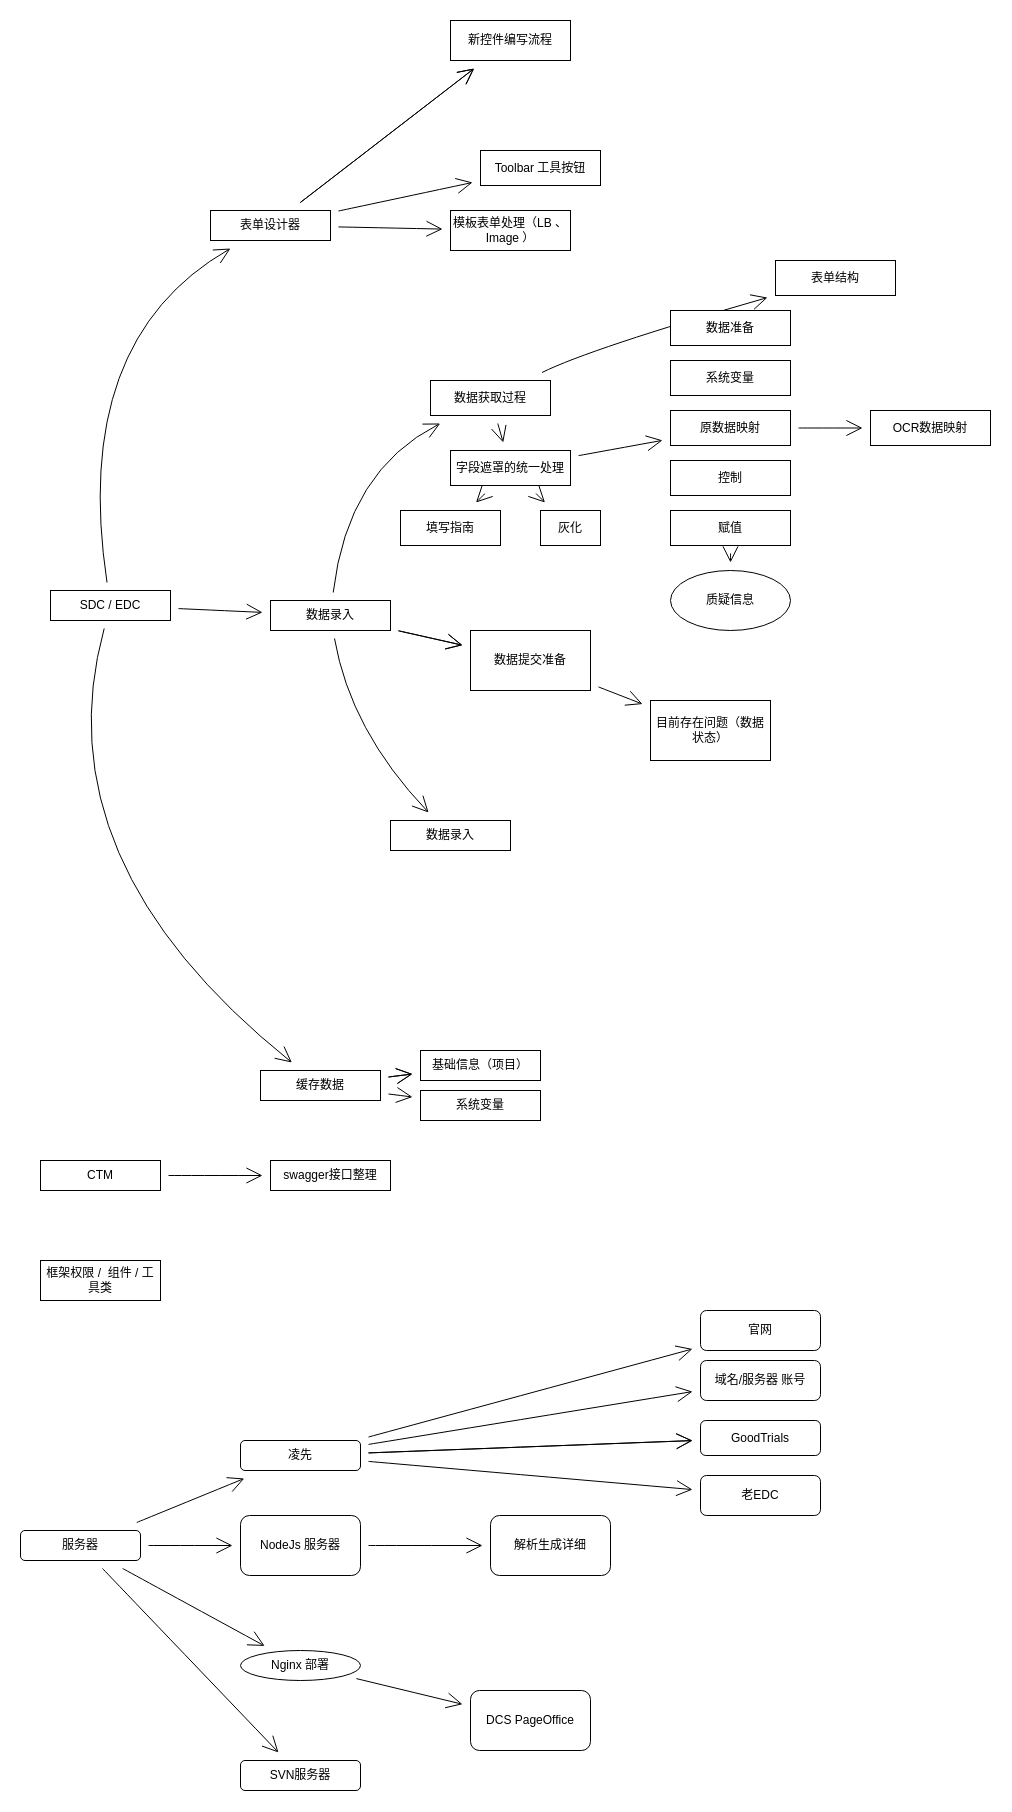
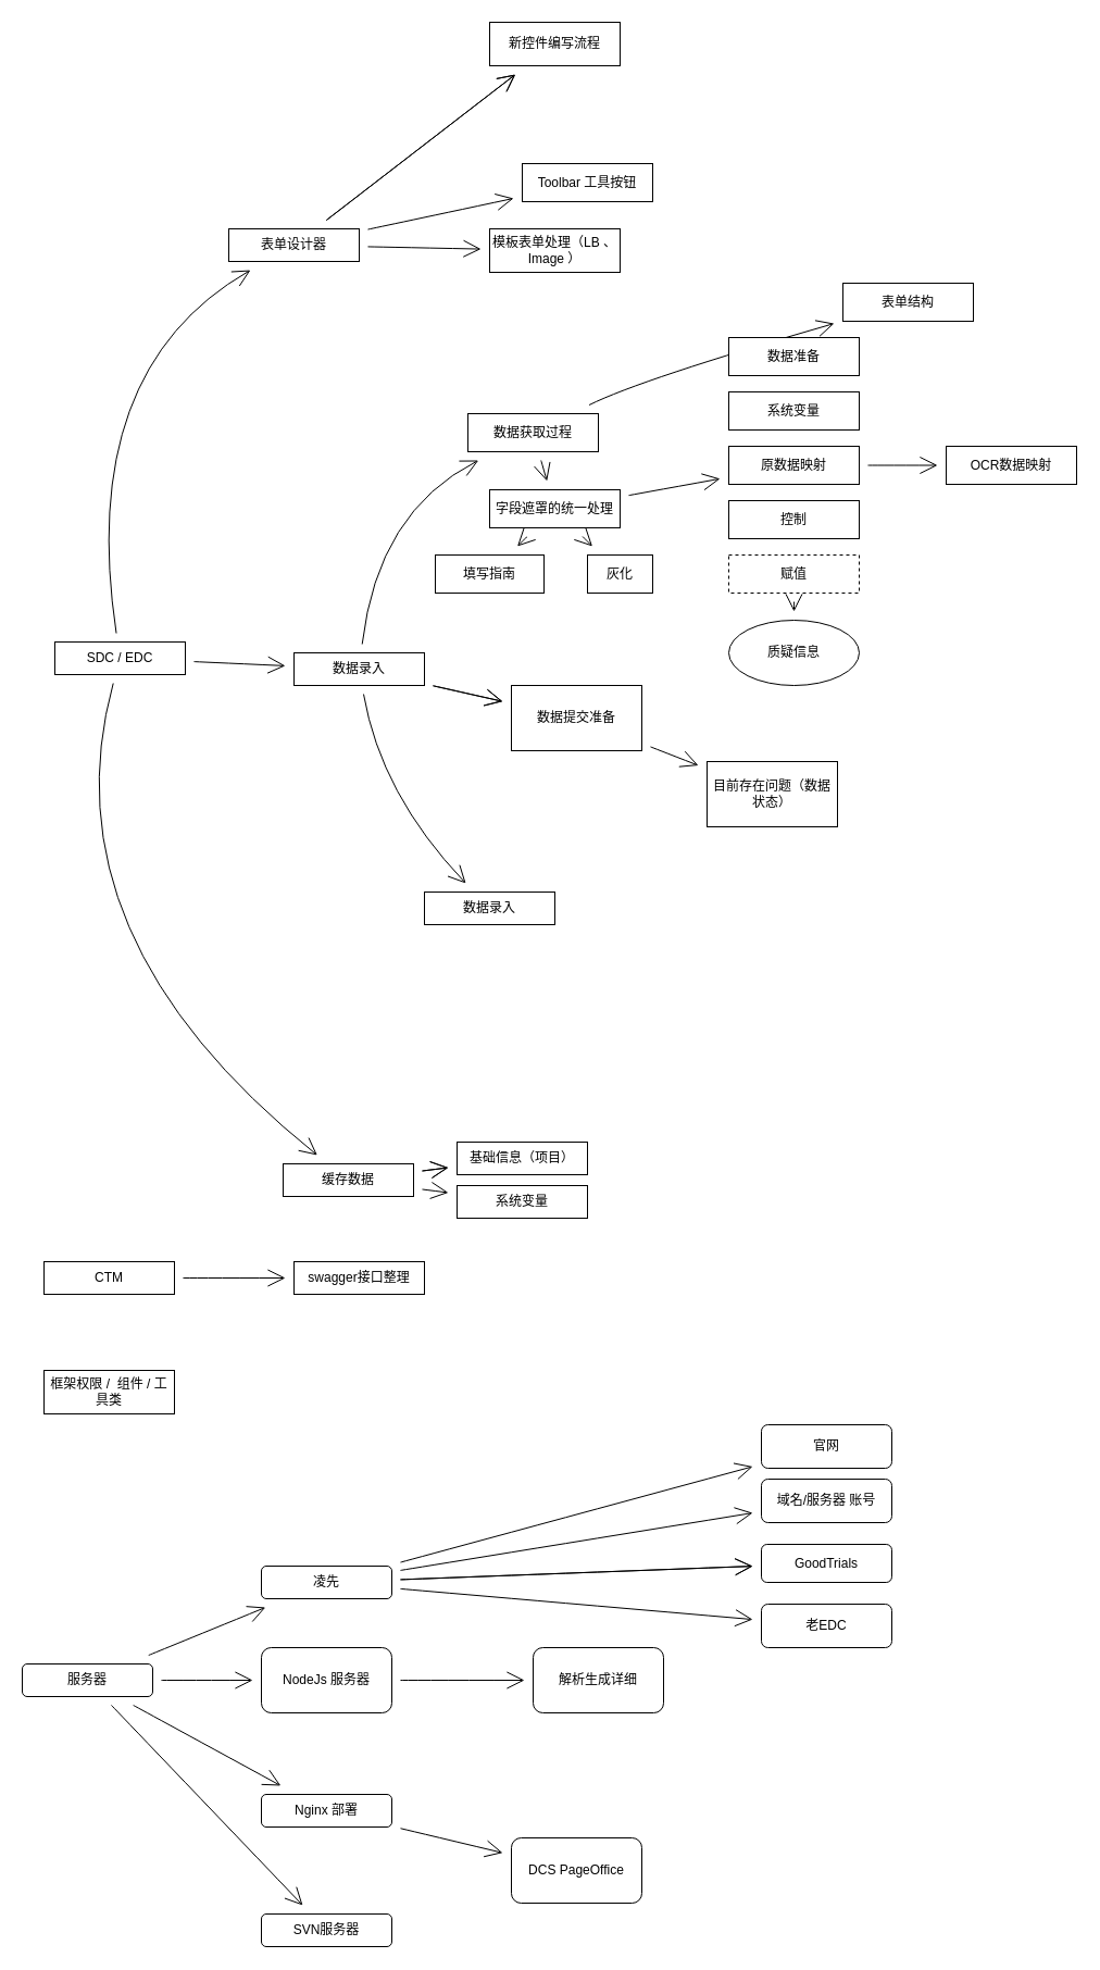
  <mxCell id="0" />
  <mxCell id="1" parent="0" />
  <mxCell id="2" value="" style="edgeStyle=none;curved=1;rounded=0;orthogonalLoop=1;jettySize=auto;html=1;endArrow=open;startSize=14;endSize=14;sourcePerimeterSpacing=8;targetPerimeterSpacing=8;" edge="1" parent="1" source="5" target="10"><mxGeometry relative="1" as="geometry"><Array as="points"><mxPoint x="70" y="340" /></Array></mxGeometry></mxCell>
  <mxCell id="3" value="" style="edgeStyle=none;curved=1;rounded=0;orthogonalLoop=1;jettySize=auto;html=1;endArrow=open;startSize=14;endSize=14;sourcePerimeterSpacing=8;targetPerimeterSpacing=8;" edge="1" parent="1" source="5" target="15"><mxGeometry relative="1" as="geometry" /></mxCell>
  <mxCell id="4" value="" style="edgeStyle=none;curved=1;rounded=0;orthogonalLoop=1;jettySize=auto;html=1;endArrow=open;startSize=14;endSize=14;sourcePerimeterSpacing=8;targetPerimeterSpacing=8;" edge="1" parent="1" source="5" target="50"><mxGeometry relative="1" as="geometry"><Array as="points"><mxPoint x="40" y="860" /></Array></mxGeometry></mxCell>
  <mxCell id="5" value="SDC / EDC" style="rounded=0;whiteSpace=wrap;html=1;hachureGap=4;pointerEvents=0;" vertex="1" parent="1"><mxGeometry x="50" y="590" width="120" height="30" as="geometry" /></mxCell>
  <mxCell id="6" value="" style="edgeStyle=none;curved=1;rounded=0;orthogonalLoop=1;jettySize=auto;html=1;endArrow=open;startSize=14;endSize=14;sourcePerimeterSpacing=8;targetPerimeterSpacing=8;" edge="1" parent="1" source="10" target="36"><mxGeometry relative="1" as="geometry" /></mxCell>
  <mxCell id="7" value="" style="edgeStyle=none;curved=1;rounded=0;orthogonalLoop=1;jettySize=auto;html=1;endArrow=open;startSize=14;endSize=14;sourcePerimeterSpacing=8;targetPerimeterSpacing=8;" edge="1" parent="1" source="10" target="36"><mxGeometry relative="1" as="geometry" /></mxCell>
  <mxCell id="8" value="" style="edgeStyle=none;curved=1;rounded=0;orthogonalLoop=1;jettySize=auto;html=1;endArrow=open;startSize=14;endSize=14;sourcePerimeterSpacing=8;targetPerimeterSpacing=8;" edge="1" parent="1" source="10" target="43"><mxGeometry relative="1" as="geometry" /></mxCell>
  <mxCell id="9" value="" style="edgeStyle=none;curved=1;rounded=0;orthogonalLoop=1;jettySize=auto;html=1;endArrow=open;startSize=14;endSize=14;sourcePerimeterSpacing=8;targetPerimeterSpacing=8;" edge="1" parent="1" source="10" target="68"><mxGeometry relative="1" as="geometry" /></mxCell>
  <mxCell id="10" value="表单设计器" style="rounded=0;whiteSpace=wrap;html=1;hachureGap=4;pointerEvents=0;" vertex="1" parent="1"><mxGeometry x="210" y="210" width="120" height="30" as="geometry" /></mxCell>
  <mxCell id="11" value="" style="edgeStyle=none;curved=1;rounded=0;orthogonalLoop=1;jettySize=auto;html=1;endArrow=open;startSize=14;endSize=14;sourcePerimeterSpacing=8;targetPerimeterSpacing=8;" edge="1" parent="1" source="15" target="39"><mxGeometry relative="1" as="geometry"><Array as="points"><mxPoint x="347" y="470" /></Array></mxGeometry></mxCell>
  <mxCell id="12" value="" style="edgeStyle=none;curved=1;rounded=0;orthogonalLoop=1;jettySize=auto;html=1;endArrow=open;startSize=14;endSize=14;sourcePerimeterSpacing=8;targetPerimeterSpacing=8;" edge="1" parent="1" source="15" target="41"><mxGeometry relative="1" as="geometry" /></mxCell>
  <mxCell id="13" value="" style="edgeStyle=none;curved=1;rounded=0;orthogonalLoop=1;jettySize=auto;html=1;endArrow=open;startSize=14;endSize=14;sourcePerimeterSpacing=8;targetPerimeterSpacing=8;" edge="1" parent="1" source="15" target="41"><mxGeometry relative="1" as="geometry" /></mxCell>
  <mxCell id="14" value="" style="edgeStyle=none;curved=1;rounded=0;orthogonalLoop=1;jettySize=auto;html=1;endArrow=open;startSize=14;endSize=14;sourcePerimeterSpacing=8;targetPerimeterSpacing=8;" edge="1" parent="1" source="15" target="53"><mxGeometry relative="1" as="geometry"><Array as="points"><mxPoint x="350" y="730" /></Array></mxGeometry></mxCell>
  <mxCell id="15" value="数据录入" style="rounded=0;whiteSpace=wrap;html=1;hachureGap=4;pointerEvents=0;" vertex="1" parent="1"><mxGeometry x="270" y="600" width="120" height="30" as="geometry" /></mxCell>
  <mxCell id="16" value="" style="edgeStyle=none;curved=1;rounded=0;orthogonalLoop=1;jettySize=auto;html=1;endArrow=open;startSize=14;endSize=14;sourcePerimeterSpacing=8;targetPerimeterSpacing=8;" edge="1" parent="1" source="20" target="26"><mxGeometry relative="1" as="geometry" /></mxCell>
  <mxCell id="17" value="" style="edgeStyle=none;curved=1;rounded=0;orthogonalLoop=1;jettySize=auto;html=1;endArrow=open;startSize=14;endSize=14;sourcePerimeterSpacing=8;targetPerimeterSpacing=8;" edge="1" parent="1" source="20" target="34"><mxGeometry relative="1" as="geometry" /></mxCell>
  <mxCell id="18" value="" style="edgeStyle=none;curved=1;rounded=0;orthogonalLoop=1;jettySize=auto;html=1;endArrow=open;startSize=14;endSize=14;sourcePerimeterSpacing=8;targetPerimeterSpacing=8;" edge="1" parent="1" source="20" target="55"><mxGeometry relative="1" as="geometry" /></mxCell>
  <mxCell id="19" value="" style="edgeStyle=none;curved=1;rounded=0;orthogonalLoop=1;jettySize=auto;html=1;endArrow=open;startSize=14;endSize=14;sourcePerimeterSpacing=8;targetPerimeterSpacing=8;" edge="1" parent="1" source="20" target="72"><mxGeometry relative="1" as="geometry" /></mxCell>
  <mxCell id="20" value="服务器" style="rounded=1;whiteSpace=wrap;html=1;hachureGap=4;pointerEvents=0;" vertex="1" parent="1"><mxGeometry x="20" y="1530" width="120" height="30" as="geometry" /></mxCell>
  <mxCell id="21" value="" style="edgeStyle=none;curved=1;rounded=0;orthogonalLoop=1;jettySize=auto;html=1;endArrow=open;startSize=14;endSize=14;sourcePerimeterSpacing=8;targetPerimeterSpacing=8;" edge="1" parent="1" source="26" target="27"><mxGeometry relative="1" as="geometry" /></mxCell>
  <mxCell id="22" value="" style="edgeStyle=none;curved=1;rounded=0;orthogonalLoop=1;jettySize=auto;html=1;endArrow=open;startSize=14;endSize=14;sourcePerimeterSpacing=8;targetPerimeterSpacing=8;" edge="1" parent="1" source="26" target="32"><mxGeometry relative="1" as="geometry" /></mxCell>
  <mxCell id="23" value="" style="edgeStyle=none;curved=1;rounded=0;orthogonalLoop=1;jettySize=auto;html=1;endArrow=open;startSize=14;endSize=14;sourcePerimeterSpacing=8;targetPerimeterSpacing=8;" edge="1" parent="1" source="26" target="32"><mxGeometry relative="1" as="geometry" /></mxCell>
  <mxCell id="24" value="" style="edgeStyle=none;curved=1;rounded=0;orthogonalLoop=1;jettySize=auto;html=1;endArrow=open;startSize=14;endSize=14;sourcePerimeterSpacing=8;targetPerimeterSpacing=8;" edge="1" parent="1" source="26" target="66"><mxGeometry relative="1" as="geometry" /></mxCell>
  <mxCell id="25" value="" style="edgeStyle=none;curved=1;rounded=0;orthogonalLoop=1;jettySize=auto;html=1;endArrow=open;startSize=14;endSize=14;sourcePerimeterSpacing=8;targetPerimeterSpacing=8;" edge="1" parent="1" source="26" target="67"><mxGeometry relative="1" as="geometry" /></mxCell>
  <mxCell id="26" value="凌先" style="whiteSpace=wrap;html=1;rounded=1;hachureGap=4;" vertex="1" parent="1"><mxGeometry x="240" y="1440" width="120" height="30" as="geometry" /></mxCell>
  <mxCell id="27" value="官网" style="whiteSpace=wrap;html=1;rounded=1;hachureGap=4;" vertex="1" parent="1"><mxGeometry x="700" y="1310" width="120" height="40" as="geometry" /></mxCell>
  <mxCell id="28" value="" style="edgeStyle=none;curved=1;rounded=0;orthogonalLoop=1;jettySize=auto;html=1;endArrow=open;startSize=14;endSize=14;sourcePerimeterSpacing=8;targetPerimeterSpacing=8;" edge="1" parent="1" source="29" target="30"><mxGeometry relative="1" as="geometry" /></mxCell>
  <mxCell id="29" value="CTM" style="rounded=0;whiteSpace=wrap;html=1;hachureGap=4;pointerEvents=0;" vertex="1" parent="1"><mxGeometry x="40" y="1160" width="120" height="30" as="geometry" /></mxCell>
  <mxCell id="30" value="swagger接口整理" style="rounded=0;whiteSpace=wrap;html=1;hachureGap=4;pointerEvents=0;" vertex="1" parent="1"><mxGeometry x="270" y="1160" width="120" height="30" as="geometry" /></mxCell>
  <mxCell id="31" value="框架权限 /&amp;nbsp; 组件 / 工具类" style="rounded=0;whiteSpace=wrap;html=1;hachureGap=4;pointerEvents=0;" vertex="1" parent="1"><mxGeometry x="40" y="1260" width="120" height="40" as="geometry" /></mxCell>
  <mxCell id="32" value="GoodTrials" style="whiteSpace=wrap;html=1;rounded=1;hachureGap=4;" vertex="1" parent="1"><mxGeometry x="700" y="1420" width="120" height="35" as="geometry" /></mxCell>
  <mxCell id="33" value="" style="edgeStyle=none;curved=1;rounded=0;orthogonalLoop=1;jettySize=auto;html=1;endArrow=open;startSize=14;endSize=14;sourcePerimeterSpacing=8;targetPerimeterSpacing=8;" edge="1" parent="1" source="34" target="35"><mxGeometry relative="1" as="geometry" /></mxCell>
  <mxCell id="34" value="NodeJs 服务器" style="whiteSpace=wrap;html=1;rounded=1;hachureGap=4;" vertex="1" parent="1"><mxGeometry x="240" y="1515" width="120" height="60" as="geometry" /></mxCell>
  <mxCell id="35" value="解析生成详细" style="whiteSpace=wrap;html=1;rounded=1;hachureGap=4;" vertex="1" parent="1"><mxGeometry x="490" y="1515" width="120" height="60" as="geometry" /></mxCell>
  <mxCell id="36" value="新控件编写流程" style="rounded=0;whiteSpace=wrap;html=1;hachureGap=4;pointerEvents=0;" vertex="1" parent="1"><mxGeometry x="450" y="20" width="120" height="40" as="geometry" /></mxCell>
  <mxCell id="37" value="" style="edgeStyle=none;curved=1;rounded=0;orthogonalLoop=1;jettySize=auto;html=1;endArrow=open;startSize=14;endSize=14;sourcePerimeterSpacing=8;targetPerimeterSpacing=8;" edge="1" parent="1" source="39" target="44"><mxGeometry relative="1" as="geometry"><Array as="points"><mxPoint x="590" y="348" /></Array></mxGeometry></mxCell>
  <mxCell id="38" value="" style="edgeStyle=none;curved=1;rounded=0;orthogonalLoop=1;jettySize=auto;html=1;endArrow=open;startSize=14;endSize=14;sourcePerimeterSpacing=8;targetPerimeterSpacing=8;" edge="1" parent="1" source="39" target="62"><mxGeometry relative="1" as="geometry" /></mxCell>
  <mxCell id="39" value="数据获取过程" style="whiteSpace=wrap;html=1;rounded=0;hachureGap=4;" vertex="1" parent="1"><mxGeometry x="430" y="380" width="120" height="35" as="geometry" /></mxCell>
  <mxCell id="40" value="" style="edgeStyle=none;curved=1;rounded=0;orthogonalLoop=1;jettySize=auto;html=1;endArrow=open;startSize=14;endSize=14;sourcePerimeterSpacing=8;targetPerimeterSpacing=8;" edge="1" parent="1" source="41" target="42"><mxGeometry relative="1" as="geometry" /></mxCell>
  <mxCell id="41" value="数据提交准备" style="whiteSpace=wrap;html=1;rounded=0;hachureGap=4;" vertex="1" parent="1"><mxGeometry x="470" y="630" width="120" height="60" as="geometry" /></mxCell>
  <mxCell id="42" value="目前存在问题（数据状态）" style="whiteSpace=wrap;html=1;rounded=0;hachureGap=4;" vertex="1" parent="1"><mxGeometry x="650" y="700" width="120" height="60" as="geometry" /></mxCell>
  <mxCell id="43" value="Toolbar 工具按钮" style="whiteSpace=wrap;html=1;rounded=0;hachureGap=4;" vertex="1" parent="1"><mxGeometry x="480" y="150" width="120" height="35" as="geometry" /></mxCell>
  <mxCell id="44" value="表单结构" style="whiteSpace=wrap;html=1;rounded=0;hachureGap=4;" vertex="1" parent="1"><mxGeometry x="775" y="260" width="120" height="35" as="geometry" /></mxCell>
  <mxCell id="45" value="数据准备" style="whiteSpace=wrap;html=1;rounded=0;hachureGap=4;" vertex="1" parent="1"><mxGeometry x="670" y="310" width="120" height="35" as="geometry" /></mxCell>
  <mxCell id="46" value="系统变量" style="whiteSpace=wrap;html=1;rounded=0;hachureGap=4;" vertex="1" parent="1"><mxGeometry x="670" y="360" width="120" height="35" as="geometry" /></mxCell>
  <mxCell id="47" value="" style="edgeStyle=none;curved=1;rounded=0;orthogonalLoop=1;jettySize=auto;html=1;endArrow=open;startSize=14;endSize=14;sourcePerimeterSpacing=8;targetPerimeterSpacing=8;" edge="1" parent="1" source="50" target="51"><mxGeometry relative="1" as="geometry" /></mxCell>
  <mxCell id="48" value="" style="edgeStyle=none;curved=1;rounded=0;orthogonalLoop=1;jettySize=auto;html=1;endArrow=open;startSize=14;endSize=14;sourcePerimeterSpacing=8;targetPerimeterSpacing=8;" edge="1" parent="1" source="50" target="51"><mxGeometry relative="1" as="geometry" /></mxCell>
  <mxCell id="49" value="" style="edgeStyle=none;curved=1;rounded=0;orthogonalLoop=1;jettySize=auto;html=1;endArrow=open;startSize=14;endSize=14;sourcePerimeterSpacing=8;targetPerimeterSpacing=8;" edge="1" parent="1" source="50" target="52"><mxGeometry relative="1" as="geometry" /></mxCell>
  <mxCell id="50" value="缓存数据" style="rounded=0;whiteSpace=wrap;html=1;hachureGap=4;pointerEvents=0;" vertex="1" parent="1"><mxGeometry x="260" y="1070" width="120" height="30" as="geometry" /></mxCell>
  <mxCell id="51" value="基础信息（项目）" style="rounded=0;whiteSpace=wrap;html=1;hachureGap=4;pointerEvents=0;" vertex="1" parent="1"><mxGeometry x="420" y="1050" width="120" height="30" as="geometry" /></mxCell>
  <mxCell id="52" value="系统变量" style="rounded=0;whiteSpace=wrap;html=1;hachureGap=4;pointerEvents=0;" vertex="1" parent="1"><mxGeometry x="420" y="1090" width="120" height="30" as="geometry" /></mxCell>
  <mxCell id="53" value="数据录入" style="rounded=0;whiteSpace=wrap;html=1;hachureGap=4;pointerEvents=0;" vertex="1" parent="1"><mxGeometry x="390" y="820" width="120" height="30" as="geometry" /></mxCell>
  <mxCell id="54" value="" style="edgeStyle=none;curved=1;rounded=0;orthogonalLoop=1;jettySize=auto;html=1;endArrow=open;startSize=14;endSize=14;sourcePerimeterSpacing=8;targetPerimeterSpacing=8;" edge="1" parent="1" source="55" target="65"><mxGeometry relative="1" as="geometry" /></mxCell>
- <mxCell id="55" value="Nginx 部署" style="ellipse;whiteSpace=wrap;html=1;hachureGap=4;pointerEvents=0;" vertex="1" parent="1"><mxGeometry x="240" y="1650" width="120" height="30" as="geometry" /></mxCell>
+ <mxCell id="55" value="Nginx 部署" style="rounded=1;whiteSpace=wrap;html=1;hachureGap=4;pointerEvents=0;" vertex="1" parent="1"><mxGeometry x="240" y="1650" width="120" height="30" as="geometry" /></mxCell>
  <mxCell id="56" value="控制" style="whiteSpace=wrap;html=1;rounded=0;hachureGap=4;" vertex="1" parent="1"><mxGeometry x="670" y="460" width="120" height="35" as="geometry" /></mxCell>
  <mxCell id="57" value="" style="edgeStyle=none;curved=1;rounded=0;orthogonalLoop=1;jettySize=auto;html=1;endArrow=open;startSize=14;endSize=14;sourcePerimeterSpacing=8;targetPerimeterSpacing=8;" edge="1" parent="1" source="58" target="70"><mxGeometry relative="1" as="geometry" /></mxCell>
- <mxCell id="58" value="赋值" style="whiteSpace=wrap;html=1;rounded=0;hachureGap=4;" vertex="1" parent="1"><mxGeometry x="670" y="510" width="120" height="35" as="geometry" /></mxCell>
+ <mxCell id="58" value="赋值" style="whiteSpace=wrap;html=1;rounded=0;hachureGap=4;dashed=1;" vertex="1" parent="1"><mxGeometry x="670" y="510" width="120" height="35" as="geometry" /></mxCell>
  <mxCell id="59" value="" style="edgeStyle=none;curved=1;rounded=0;orthogonalLoop=1;jettySize=auto;html=1;endArrow=open;startSize=14;endSize=14;sourcePerimeterSpacing=8;targetPerimeterSpacing=8;" edge="1" parent="1" source="62" target="71"><mxGeometry relative="1" as="geometry" /></mxCell>
  <mxCell id="60" value="" style="edgeStyle=none;curved=1;rounded=0;orthogonalLoop=1;jettySize=auto;html=1;endArrow=open;startSize=14;endSize=14;sourcePerimeterSpacing=8;targetPerimeterSpacing=8;" edge="1" parent="1" source="62" target="64"><mxGeometry relative="1" as="geometry" /></mxCell>
  <mxCell id="61" value="" style="edgeStyle=none;curved=1;rounded=0;orthogonalLoop=1;jettySize=auto;html=1;endArrow=open;startSize=14;endSize=14;sourcePerimeterSpacing=8;targetPerimeterSpacing=8;" edge="1" parent="1" source="62" target="73"><mxGeometry relative="1" as="geometry" /></mxCell>
  <mxCell id="62" value="字段遮罩的统一处理" style="whiteSpace=wrap;html=1;rounded=0;hachureGap=4;" vertex="1" parent="1"><mxGeometry x="450" y="450" width="120" height="35" as="geometry" /></mxCell>
  <mxCell id="63" value="" style="edgeStyle=none;curved=1;rounded=0;orthogonalLoop=1;jettySize=auto;html=1;endArrow=open;startSize=14;endSize=14;sourcePerimeterSpacing=8;targetPerimeterSpacing=8;" edge="1" parent="1" source="64" target="69"><mxGeometry relative="1" as="geometry" /></mxCell>
  <mxCell id="64" value="原数据映射" style="whiteSpace=wrap;html=1;rounded=0;hachureGap=4;" vertex="1" parent="1"><mxGeometry x="670" y="410" width="120" height="35" as="geometry" /></mxCell>
  <mxCell id="65" value="DCS PageOffice" style="whiteSpace=wrap;html=1;rounded=1;hachureGap=4;" vertex="1" parent="1"><mxGeometry x="470" y="1690" width="120" height="60" as="geometry" /></mxCell>
  <mxCell id="66" value="老EDC" style="whiteSpace=wrap;html=1;rounded=1;hachureGap=4;" vertex="1" parent="1"><mxGeometry x="700" y="1475" width="120" height="40" as="geometry" /></mxCell>
  <mxCell id="67" value="域名/服务器 账号" style="whiteSpace=wrap;html=1;rounded=1;hachureGap=4;" vertex="1" parent="1"><mxGeometry x="700" y="1360" width="120" height="40" as="geometry" /></mxCell>
  <mxCell id="68" value="模板表单处理（LB 、Image ）" style="rounded=0;whiteSpace=wrap;html=1;hachureGap=4;pointerEvents=0;" vertex="1" parent="1"><mxGeometry x="450" y="210" width="120" height="40" as="geometry" /></mxCell>
  <mxCell id="69" value="OCR数据映射" style="whiteSpace=wrap;html=1;rounded=0;hachureGap=4;" vertex="1" parent="1"><mxGeometry x="870" y="410" width="120" height="35" as="geometry" /></mxCell>
  <mxCell id="70" value="质疑信息" style="ellipse;whiteSpace=wrap;html=1;rounded=0;hachureGap=4;" vertex="1" parent="1"><mxGeometry x="670" y="570" width="120" height="60" as="geometry" /></mxCell>
  <mxCell id="71" value="填写指南" style="whiteSpace=wrap;html=1;rounded=0;hachureGap=4;" vertex="1" parent="1"><mxGeometry x="400" y="510" width="100" height="35" as="geometry" /></mxCell>
  <mxCell id="72" value="SVN服务器" style="rounded=1;whiteSpace=wrap;html=1;hachureGap=4;pointerEvents=0;" vertex="1" parent="1"><mxGeometry x="240" y="1760" width="120" height="30" as="geometry" /></mxCell>
  <mxCell id="73" value="灰化" style="whiteSpace=wrap;html=1;rounded=0;hachureGap=4;" vertex="1" parent="1"><mxGeometry x="540" y="510" width="60" height="35" as="geometry" /></mxCell>
